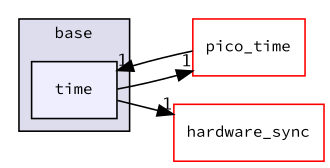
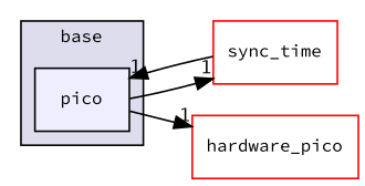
  digraph {
    compound=true
    fontname="Source Code Pro"
    rankdir=LR
    node [fillcolor=white fontname="Source Code Pro" fontsize=10 shape=box style=filled color=red]
    edge [fontname="Source Code Pro" headlabel=1 labeldistance=1.5 labelfontname=Helvetica labelfontsize=10]
-   n1 [fillcolor="#eeeeff" label=time pencolor=black color=""]
-   n2 [label=pico_time]
-   n3 [label=hardware_sync]
+   n1 [fillcolor="#eeeeff" label=pico pencolor=black color=""]
+   n2 [label=sync_time]
+   n3 [label=hardware_pico]
    subgraph cluster_1 {
      bgcolor="#ddddee"
      fontsize=10
      label=base
      pencolor=black
      n1
    }
    n1 -> n2
    n1 -> n3
    n2 -> n1
  }
